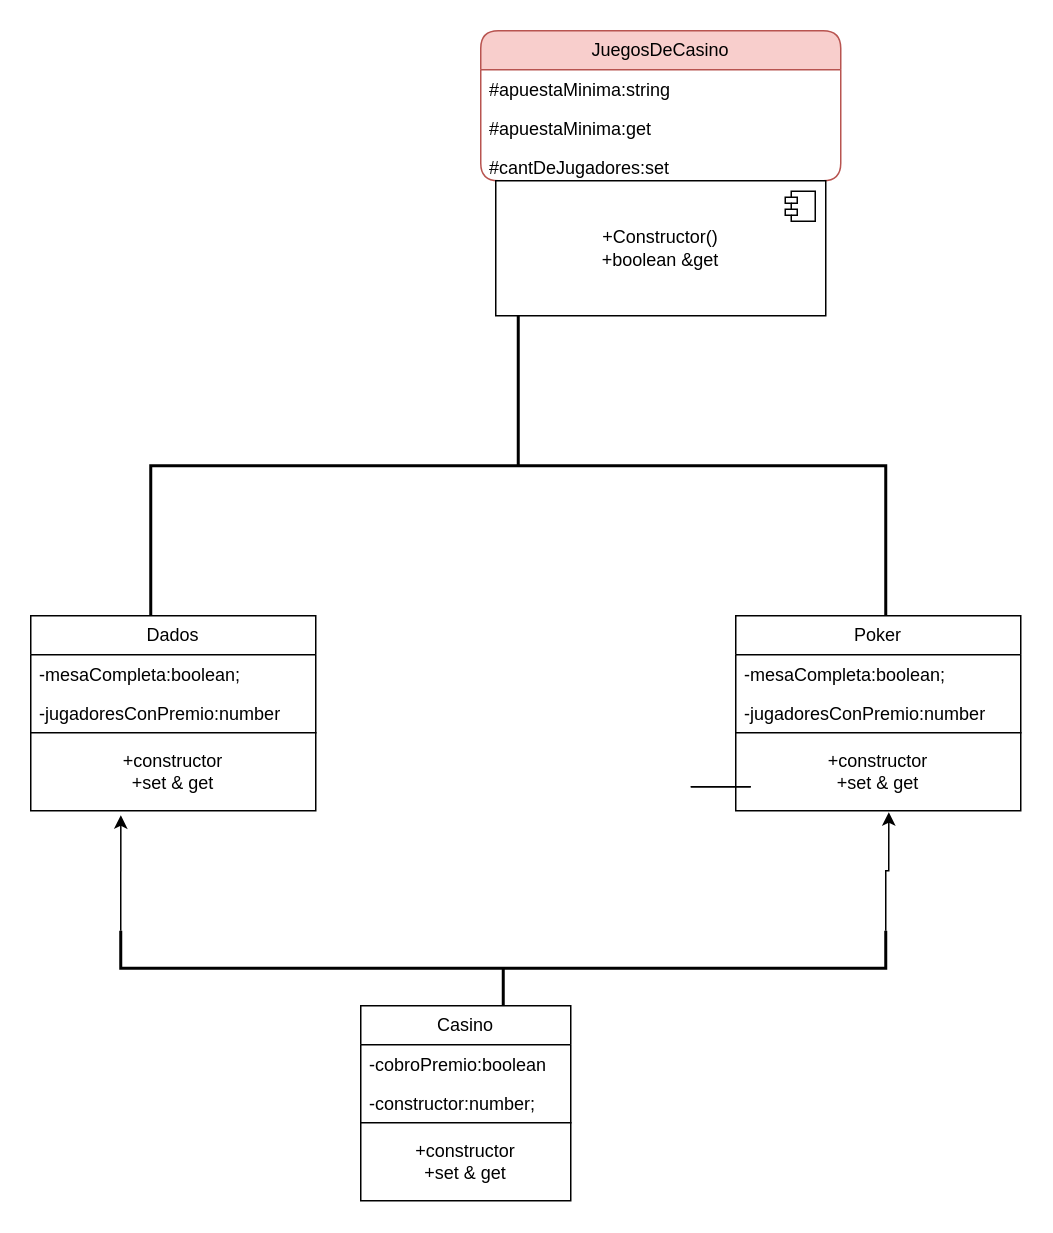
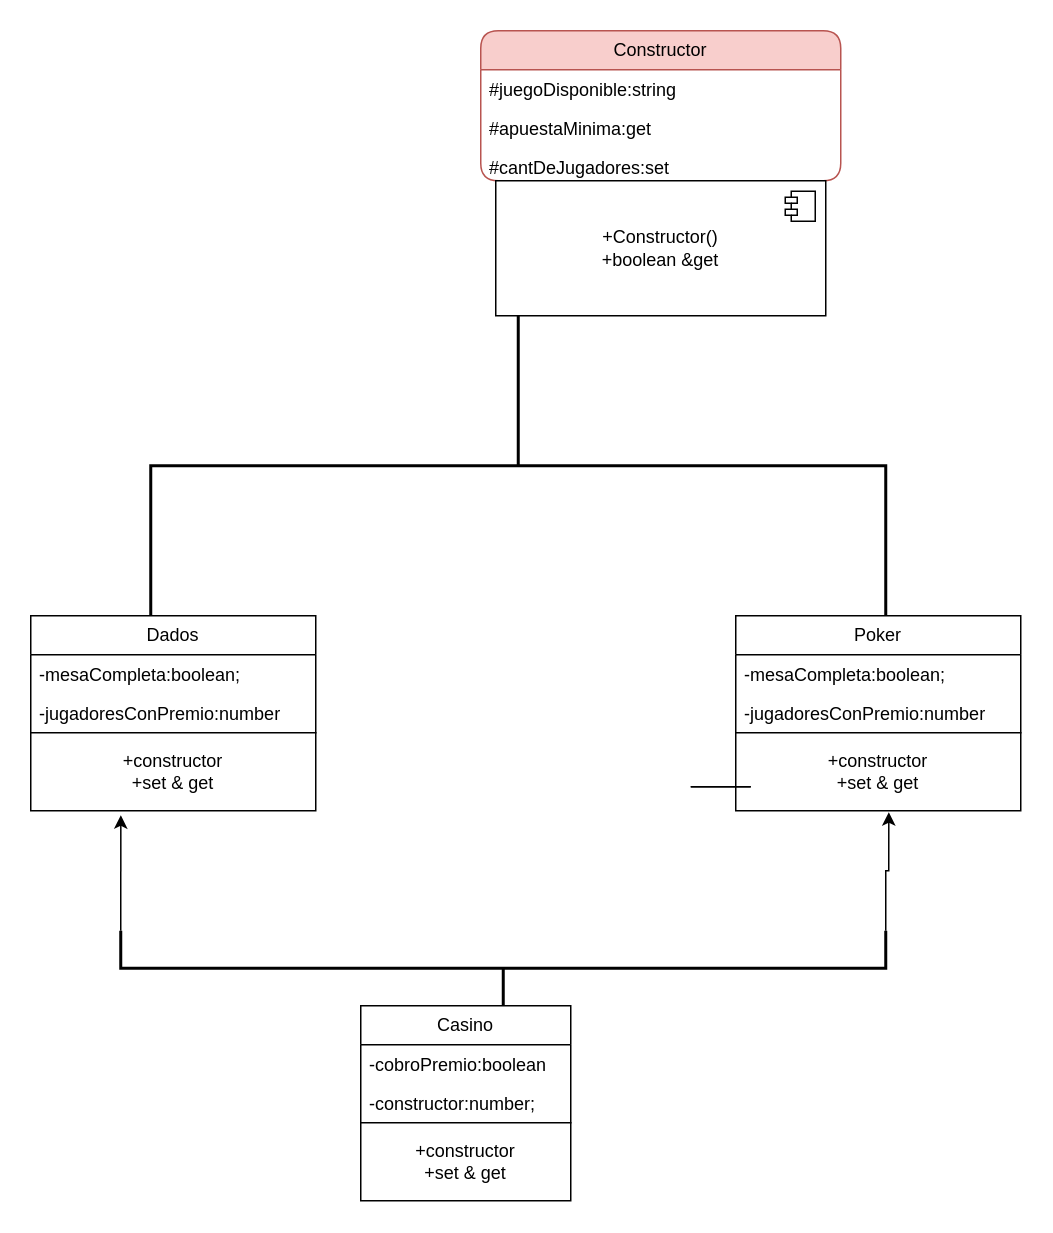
  <mxCell id="0" />
  <mxCell id="1" parent="0" />
- <mxCell id="2" value="JuegosDeCasino" style="swimlane;fontStyle=0;childLayout=stackLayout;horizontal=1;startSize=26;fillColor=#f8cecc;horizontalStack=0;resizeParent=1;resizeParentMax=0;resizeLast=0;collapsible=1;marginBottom=0;whiteSpace=wrap;html=1;strokeColor=#b85450;rounded=1;" parent="1" vertex="1"><mxGeometry x="320" y="20" width="240" height="100" as="geometry" /></mxCell>
- <mxCell id="3" value="#apuestaMinima:string" style="text;strokeColor=none;fillColor=none;align=left;verticalAlign=top;spacingLeft=4;spacingRight=4;overflow=hidden;rotatable=0;points=[[0,0.5],[1,0.5]];portConstraint=eastwest;whiteSpace=wrap;html=1;" parent="2" vertex="1"><mxGeometry y="26" width="240" height="26" as="geometry" /></mxCell>
+ <mxCell id="2" value="Constructor" style="swimlane;fontStyle=0;childLayout=stackLayout;horizontal=1;startSize=26;fillColor=#f8cecc;horizontalStack=0;resizeParent=1;resizeParentMax=0;resizeLast=0;collapsible=1;marginBottom=0;whiteSpace=wrap;html=1;strokeColor=#b85450;rounded=1;" parent="1" vertex="1"><mxGeometry x="320" y="20" width="240" height="100" as="geometry" /></mxCell>
+ <mxCell id="3" value="#juegoDisponible:string" style="text;strokeColor=none;fillColor=none;align=left;verticalAlign=top;spacingLeft=4;spacingRight=4;overflow=hidden;rotatable=0;points=[[0,0.5],[1,0.5]];portConstraint=eastwest;whiteSpace=wrap;html=1;" parent="2" vertex="1"><mxGeometry y="26" width="240" height="26" as="geometry" /></mxCell>
  <mxCell id="4" value="#apuestaMinima:get" style="text;strokeColor=none;fillColor=none;align=left;verticalAlign=top;spacingLeft=4;spacingRight=4;overflow=hidden;rotatable=0;points=[[0,0.5],[1,0.5]];portConstraint=eastwest;whiteSpace=wrap;html=1;" parent="2" vertex="1"><mxGeometry y="52" width="240" height="26" as="geometry" /></mxCell>
  <mxCell id="5" value="#cantDeJugadores:set" style="text;strokeColor=none;fillColor=none;align=left;verticalAlign=top;spacingLeft=4;spacingRight=4;overflow=hidden;rotatable=0;points=[[0,0.5],[1,0.5]];portConstraint=eastwest;whiteSpace=wrap;html=1;" parent="2" vertex="1"><mxGeometry y="78" width="240" height="22" as="geometry" /></mxCell>
  <mxCell id="6" value="+Constructor()&lt;br&gt;+boolean &amp;amp;get" style="html=1;dropTarget=0;whiteSpace=wrap;" parent="1" vertex="1"><mxGeometry x="330" y="120" width="220" height="90" as="geometry" /></mxCell>
  <mxCell id="7" value="" style="shape=module;jettyWidth=8;jettyHeight=4;" parent="6" vertex="1"><mxGeometry x="1" width="20" height="20" relative="1" as="geometry"><mxPoint x="-27" y="7" as="offset" /></mxGeometry></mxCell>
  <mxCell id="8" value="" style="strokeWidth=2;html=1;shape=mxgraph.flowchart.annotation_2;align=left;labelPosition=right;pointerEvents=1;direction=south;" parent="1" vertex="1"><mxGeometry x="100" y="210" width="490" height="200" as="geometry" /></mxCell>
  <mxCell id="9" value="Dados" style="swimlane;fontStyle=0;childLayout=stackLayout;horizontal=1;startSize=26;fillColor=none;horizontalStack=0;resizeParent=1;resizeParentMax=0;resizeLast=0;collapsible=1;marginBottom=0;whiteSpace=wrap;html=1;" parent="1" vertex="1"><mxGeometry y="410" width="190" height="78" as="geometry" x="20" /></mxCell>
  <mxCell id="10" value="-mesaCompleta:boolean;" style="text;strokeColor=none;fillColor=none;align=left;verticalAlign=top;spacingLeft=4;spacingRight=4;overflow=hidden;rotatable=0;points=[[0,0.5],[1,0.5]];portConstraint=eastwest;whiteSpace=wrap;html=1;" parent="9" vertex="1"><mxGeometry y="26" width="190" height="26" as="geometry" /></mxCell>
  <mxCell id="11" value="-jugadoresConPremio:number" style="text;strokeColor=none;fillColor=none;align=left;verticalAlign=top;spacingLeft=4;spacingRight=4;overflow=hidden;rotatable=0;points=[[0,0.5],[1,0.5]];portConstraint=eastwest;whiteSpace=wrap;html=1;" parent="9" vertex="1"><mxGeometry y="52" width="190" height="26" as="geometry" /></mxCell>
  <mxCell id="12" value="+constructor&lt;br&gt;+set &amp;amp; get" style="html=1;whiteSpace=wrap;" parent="1" vertex="1"><mxGeometry y="488" width="190" height="52" as="geometry" x="20" /></mxCell>
  <mxCell id="13" value="Poker" style="swimlane;fontStyle=0;childLayout=stackLayout;horizontal=1;startSize=26;fillColor=none;horizontalStack=0;resizeParent=1;resizeParentMax=0;resizeLast=0;collapsible=1;marginBottom=0;whiteSpace=wrap;html=1;" parent="1" vertex="1"><mxGeometry x="490" y="410" width="190" height="78" as="geometry" /></mxCell>
  <mxCell id="14" value="-mesaCompleta:boolean;" style="text;strokeColor=none;fillColor=none;align=left;verticalAlign=top;spacingLeft=4;spacingRight=4;overflow=hidden;rotatable=0;points=[[0,0.5],[1,0.5]];portConstraint=eastwest;whiteSpace=wrap;html=1;" parent="13" vertex="1"><mxGeometry y="26" width="190" height="26" as="geometry" /></mxCell>
  <mxCell id="15" value="-jugadoresConPremio:number" style="text;strokeColor=none;fillColor=none;align=left;verticalAlign=top;spacingLeft=4;spacingRight=4;overflow=hidden;rotatable=0;points=[[0,0.5],[1,0.5]];portConstraint=eastwest;whiteSpace=wrap;html=1;" parent="13" vertex="1"><mxGeometry y="52" width="190" height="26" as="geometry" /></mxCell>
  <mxCell id="16" value="+constructor&lt;br&gt;+set &amp;amp; get" style="html=1;whiteSpace=wrap;" parent="1" vertex="1"><mxGeometry x="490" y="488" width="190" height="52" as="geometry" /></mxCell>
  <mxCell id="17" value="Casino" style="swimlane;fontStyle=0;childLayout=stackLayout;horizontal=1;startSize=26;fillColor=none;horizontalStack=0;resizeParent=1;resizeParentMax=0;resizeLast=0;collapsible=1;marginBottom=0;whiteSpace=wrap;html=1;" parent="1" vertex="1"><mxGeometry x="240" y="670" width="140" height="78" as="geometry" /></mxCell>
  <mxCell id="18" value="-cobroPremio:boolean" style="text;strokeColor=none;fillColor=none;align=left;verticalAlign=top;spacingLeft=4;spacingRight=4;overflow=hidden;rotatable=0;points=[[0,0.5],[1,0.5]];portConstraint=eastwest;whiteSpace=wrap;html=1;" parent="17" vertex="1"><mxGeometry y="26" width="140" height="26" as="geometry" /></mxCell>
  <mxCell id="19" value="-constructor:number;" style="text;strokeColor=none;fillColor=none;align=left;verticalAlign=top;spacingLeft=4;spacingRight=4;overflow=hidden;rotatable=0;points=[[0,0.5],[1,0.5]];portConstraint=eastwest;whiteSpace=wrap;html=1;" parent="17" vertex="1"><mxGeometry y="52" width="140" height="26" as="geometry" /></mxCell>
  <mxCell id="20" value="+constructor&lt;br&gt;+set &amp;amp; get" style="html=1;whiteSpace=wrap;" parent="1" vertex="1"><mxGeometry x="240" y="748" width="140" height="52" as="geometry" /></mxCell>
  <mxCell id="21" style="edgeStyle=orthogonalEdgeStyle;rounded=0;orthogonalLoop=1;jettySize=auto;html=1;exitX=1;exitY=0;exitDx=0;exitDy=0;exitPerimeter=0;entryX=0.316;entryY=1.058;entryDx=0;entryDy=0;entryPerimeter=0;" parent="1" source="23" target="12" edge="1"><mxGeometry relative="1" as="geometry" /></mxCell>
  <mxCell id="22" style="edgeStyle=orthogonalEdgeStyle;rounded=0;orthogonalLoop=1;jettySize=auto;html=1;exitX=1;exitY=1;exitDx=0;exitDy=0;exitPerimeter=0;entryX=0.537;entryY=1.019;entryDx=0;entryDy=0;entryPerimeter=0;" parent="1" source="23" target="16" edge="1"><mxGeometry relative="1" as="geometry" /></mxCell>
  <mxCell id="23" value="" style="strokeWidth=2;html=1;shape=mxgraph.flowchart.annotation_2;align=left;labelPosition=right;pointerEvents=1;direction=north;" parent="1" vertex="1"><mxGeometry x="80" y="620" width="510" height="50" as="geometry" /></mxCell>
  <mxCell id="24" value="" style="line;strokeWidth=1;fillColor=none;align=left;verticalAlign=middle;spacingTop=-1;spacingLeft=3;spacingRight=3;rotatable=0;labelPosition=right;points=[];portConstraint=eastwest;strokeColor=inherit;" parent="1" vertex="1"><mxGeometry x="460" y="520" width="40" height="8" as="geometry" /></mxCell>
  <mxCell id="25" value="" style="line;strokeWidth=1;fillColor=none;align=left;verticalAlign=middle;spacingTop=-1;spacingLeft=3;spacingRight=3;rotatable=0;labelPosition=right;points=[];portConstraint=eastwest;strokeColor=inherit;" parent="1" vertex="1"><mxGeometry x="460" y="520" width="40" height="8" as="geometry" /></mxCell>
